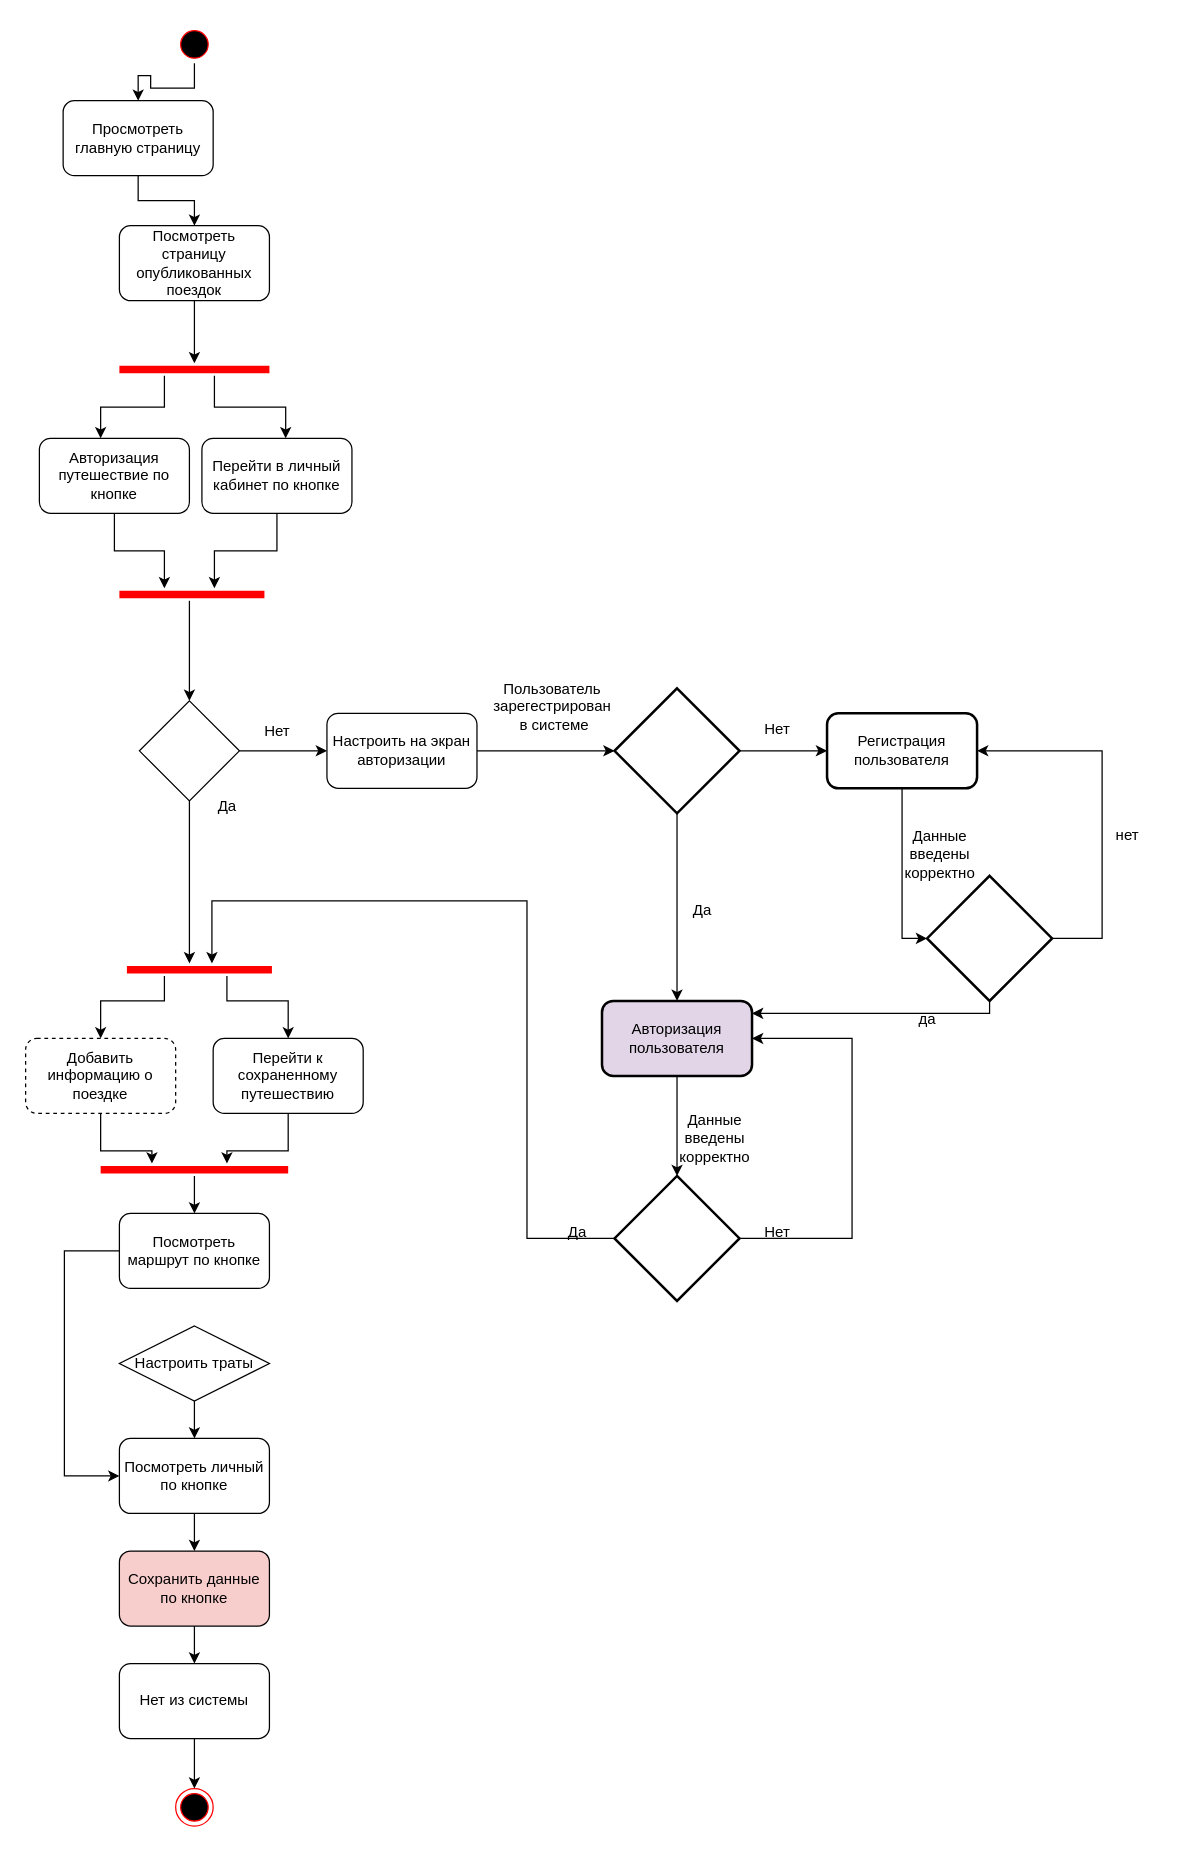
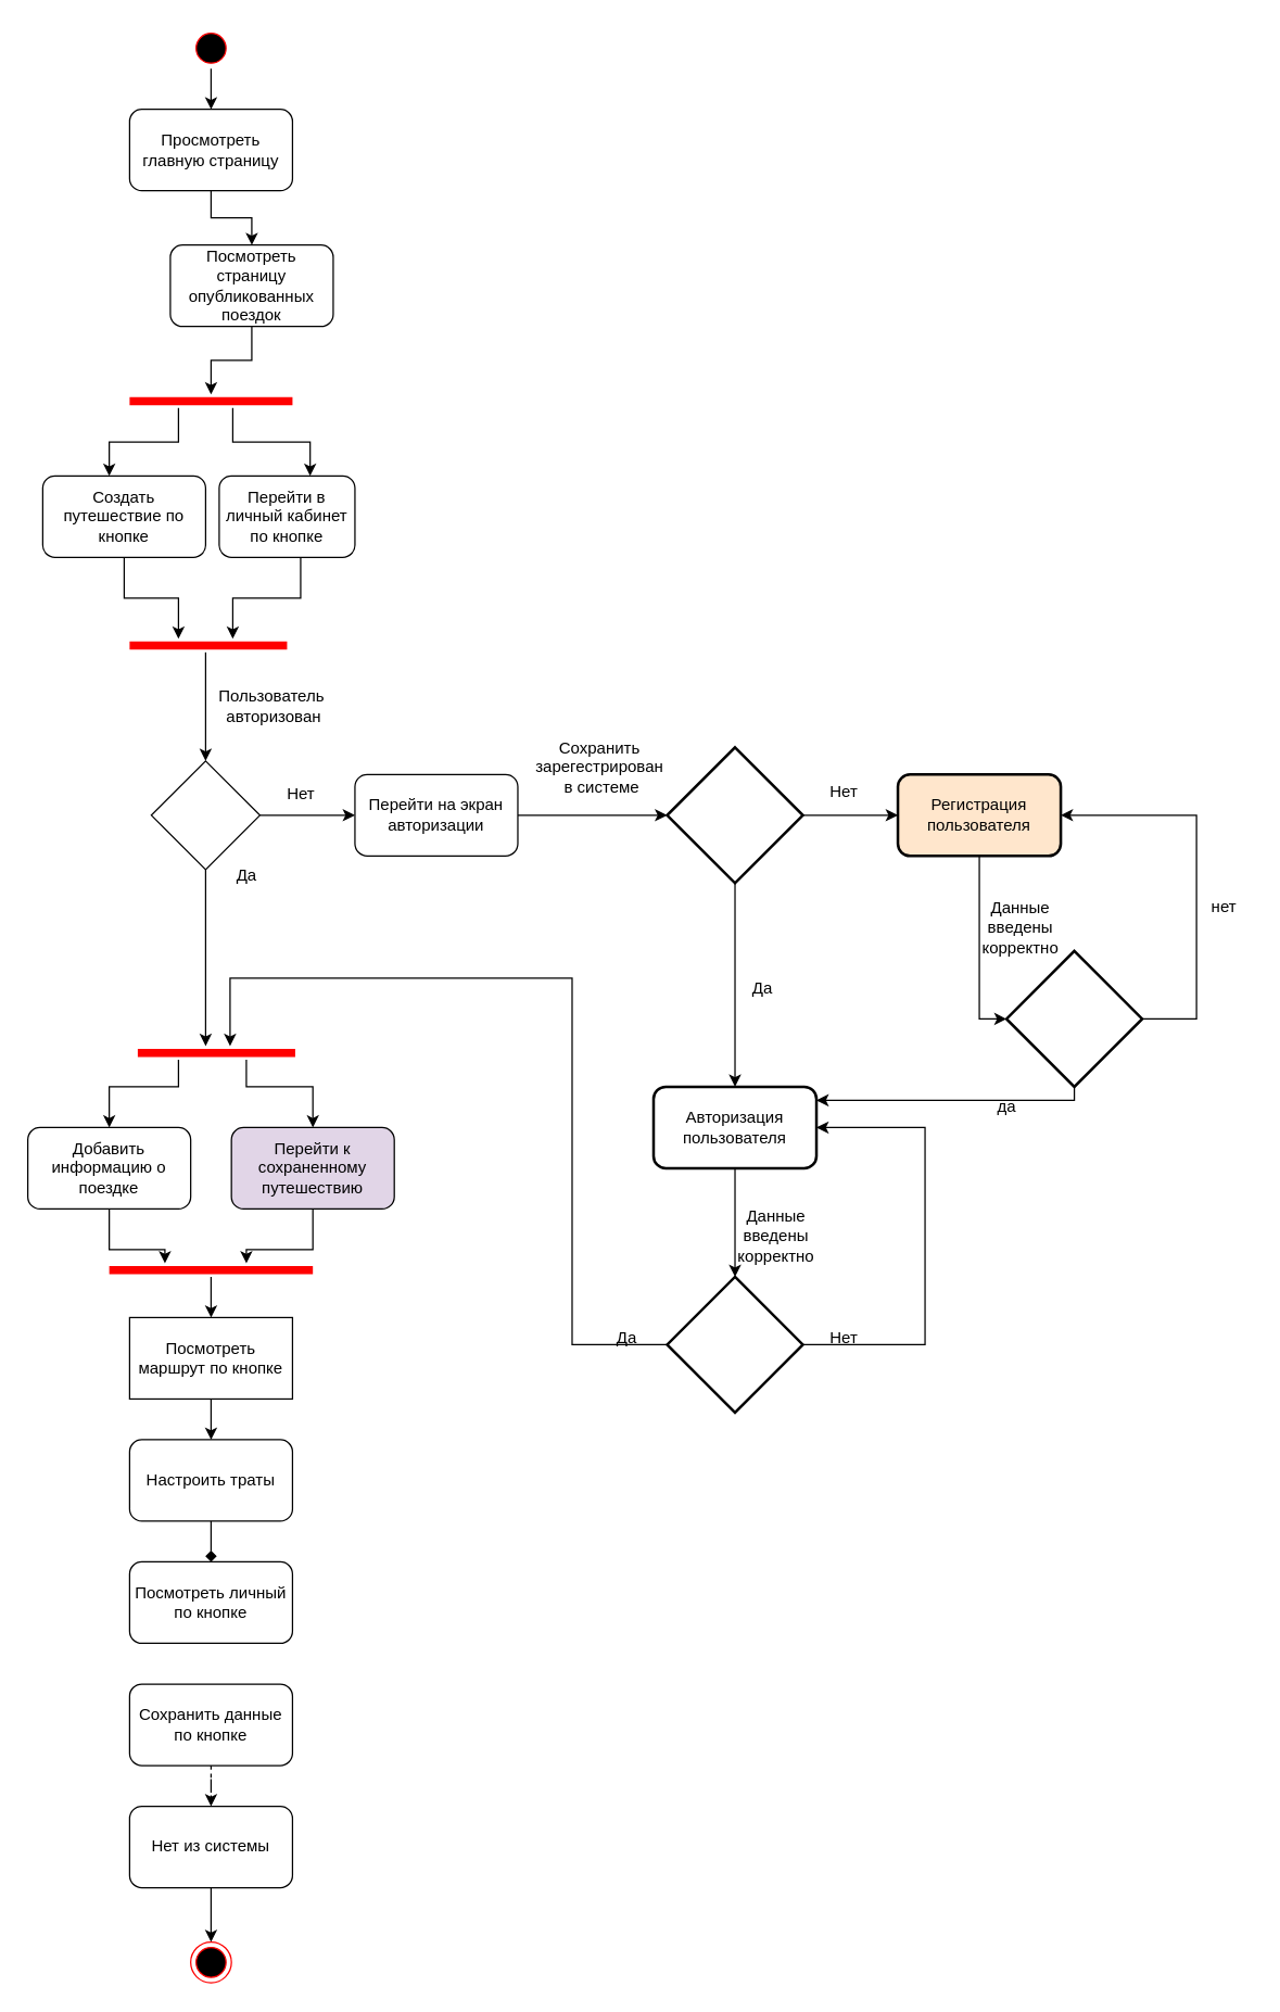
  <mxCell id="0" />
  <mxCell id="1" parent="0" />
  <mxCell id="2" value="" style="edgeStyle=orthogonalEdgeStyle;rounded=0;orthogonalLoop=1;jettySize=auto;html=1;" parent="1" source="3" target="7" edge="1"><mxGeometry relative="1" as="geometry" /></mxCell>
- <mxCell id="3" value="Просмотреть главную страницу" style="rounded=1;whiteSpace=wrap;html=1;" parent="1" vertex="1"><mxGeometry x="50" y="80" width="120" height="60" as="geometry" /></mxCell>
+ <mxCell id="3" value="Просмотреть главную страницу" style="rounded=1;whiteSpace=wrap;html=1;" parent="1" vertex="1"><mxGeometry x="95" y="80" width="120" height="60" as="geometry" /></mxCell>
  <mxCell id="4" style="edgeStyle=orthogonalEdgeStyle;rounded=0;orthogonalLoop=1;jettySize=auto;html=1;" edge="1" parent="1" source="5" target="16"><mxGeometry relative="1" as="geometry"><Array as="points"><mxPoint x="91" y="440" /><mxPoint x="131" y="440" /></Array></mxGeometry></mxCell>
- <mxCell id="5" value="Авторизация путешествие по кнопке" style="whiteSpace=wrap;html=1;rounded=1;" parent="1" vertex="1"><mxGeometry x="31" y="350" width="120" height="60" as="geometry" /></mxCell>
+ <mxCell id="5" value="Создать путешествие по кнопке" style="whiteSpace=wrap;html=1;rounded=1;" parent="1" vertex="1"><mxGeometry x="31" y="350" width="120" height="60" as="geometry" /></mxCell>
  <mxCell id="6" style="edgeStyle=orthogonalEdgeStyle;rounded=0;orthogonalLoop=1;jettySize=auto;html=1;" edge="1" parent="1" source="7" target="61"><mxGeometry relative="1" as="geometry" /></mxCell>
- <mxCell id="7" value="Посмотреть страницу опубликованных поездок" style="whiteSpace=wrap;html=1;rounded=1;" parent="1" vertex="1"><mxGeometry x="95" y="180" width="120" height="60" as="geometry" /></mxCell>
+ <mxCell id="7" value="Посмотреть страницу опубликованных поездок" style="whiteSpace=wrap;html=1;rounded=1;" parent="1" vertex="1"><mxGeometry x="125" y="180" width="120" height="60" as="geometry" /></mxCell>
  <mxCell id="8" value="" style="edgeStyle=orthogonalEdgeStyle;rounded=0;orthogonalLoop=1;jettySize=auto;html=1;" parent="1" source="9" target="13" edge="1"><mxGeometry relative="1" as="geometry" /></mxCell>
  <mxCell id="9" value="" style="rhombus;whiteSpace=wrap;html=1;" parent="1" vertex="1"><mxGeometry x="111" y="560" width="80" height="80" as="geometry" /></mxCell>
+ <mxCell id="10" value="Пользователь&amp;nbsp;&lt;br&gt;авторизован" style="text;html=1;align=center;verticalAlign=middle;resizable=0;points=[];autosize=1;strokeColor=none;fillColor=none;" parent="1" vertex="1"><mxGeometry x="151" y="500" width="100" height="40" as="geometry" /></mxCell>
  <mxCell id="11" value="Да" style="text;html=1;align=center;verticalAlign=middle;resizable=0;points=[];autosize=1;strokeColor=none;fillColor=none;" parent="1" vertex="1"><mxGeometry x="161" y="630" width="40" height="30" as="geometry" /></mxCell>
  <mxCell id="12" value="" style="edgeStyle=orthogonalEdgeStyle;rounded=0;orthogonalLoop=1;jettySize=auto;html=1;" parent="1" source="13" target="19" edge="1"><mxGeometry relative="1" as="geometry"><mxPoint x="451" y="600" as="targetPoint" /></mxGeometry></mxCell>
- <mxCell id="13" value="Настроить на экран авторизации" style="rounded=1;whiteSpace=wrap;html=1;" parent="1" vertex="1"><mxGeometry x="261" y="570" width="120" height="60" as="geometry" /></mxCell>
+ <mxCell id="13" value="Перейти на экран авторизации" style="rounded=1;whiteSpace=wrap;html=1;" parent="1" vertex="1"><mxGeometry x="261" y="570" width="120" height="60" as="geometry" /></mxCell>
  <mxCell id="14" value="Нет" style="text;html=1;align=center;verticalAlign=middle;resizable=0;points=[];autosize=1;strokeColor=none;fillColor=none;rotation=0;" parent="1" vertex="1"><mxGeometry x="201" y="570" width="40" height="30" as="geometry" /></mxCell>
  <mxCell id="15" style="edgeStyle=orthogonalEdgeStyle;rounded=0;orthogonalLoop=1;jettySize=auto;html=1;" parent="1" source="16" target="9" edge="1"><mxGeometry relative="1" as="geometry"><Array as="points"><mxPoint x="151" y="530" /><mxPoint x="151" y="530" /></Array></mxGeometry></mxCell>
  <mxCell id="16" value="" style="shape=line;html=1;strokeWidth=6;strokeColor=#ff0000;" parent="1" vertex="1"><mxGeometry x="95" y="470" width="116" height="10" as="geometry" /></mxCell>
  <mxCell id="17" value="" style="edgeStyle=orthogonalEdgeStyle;rounded=0;orthogonalLoop=1;jettySize=auto;html=1;" parent="1" source="19" target="22" edge="1"><mxGeometry relative="1" as="geometry" /></mxCell>
  <mxCell id="18" style="edgeStyle=orthogonalEdgeStyle;rounded=0;orthogonalLoop=1;jettySize=auto;html=1;" parent="1" source="19" target="30" edge="1"><mxGeometry relative="1" as="geometry" /></mxCell>
  <mxCell id="19" value="" style="strokeWidth=2;html=1;shape=mxgraph.flowchart.decision;whiteSpace=wrap;" parent="1" vertex="1"><mxGeometry x="491" y="550" width="100" height="100" as="geometry" /></mxCell>
- <mxCell id="20" value="Пользователь &lt;br&gt;зарегестрирован&lt;br&gt;&amp;nbsp;в системе" style="text;html=1;align=center;verticalAlign=middle;resizable=0;points=[];autosize=1;strokeColor=none;fillColor=none;" parent="1" vertex="1"><mxGeometry x="381" y="535" width="120" height="60" as="geometry" /></mxCell>
+ <mxCell id="20" value="Сохранить &lt;br&gt;зарегестрирован&lt;br&gt;&amp;nbsp;в системе" style="text;html=1;align=center;verticalAlign=middle;resizable=0;points=[];autosize=1;strokeColor=none;fillColor=none;" parent="1" vertex="1"><mxGeometry x="381" y="535" width="120" height="60" as="geometry" /></mxCell>
  <mxCell id="21" style="edgeStyle=orthogonalEdgeStyle;rounded=0;orthogonalLoop=1;jettySize=auto;html=1;" parent="1" source="22" target="26" edge="1"><mxGeometry relative="1" as="geometry"><Array as="points"><mxPoint x="721" y="750" /></Array></mxGeometry></mxCell>
- <mxCell id="22" value="Регистрация пользователя" style="rounded=1;whiteSpace=wrap;html=1;strokeWidth=2;" parent="1" vertex="1"><mxGeometry x="661" y="570" width="120" height="60" as="geometry" /></mxCell>
+ <mxCell id="22" value="Регистрация пользователя" style="rounded=1;whiteSpace=wrap;html=1;strokeWidth=2;fillColor=#ffe6cc;" parent="1" vertex="1"><mxGeometry x="661" y="570" width="120" height="60" as="geometry" /></mxCell>
  <mxCell id="23" value="Нет" style="text;html=1;align=center;verticalAlign=middle;resizable=0;points=[];autosize=1;strokeColor=none;fillColor=none;" parent="1" vertex="1"><mxGeometry x="601" y="568" width="40" height="30" as="geometry" /></mxCell>
  <mxCell id="24" style="edgeStyle=orthogonalEdgeStyle;rounded=0;orthogonalLoop=1;jettySize=auto;html=1;" parent="1" source="26" target="22" edge="1"><mxGeometry relative="1" as="geometry"><Array as="points"><mxPoint x="881" y="750" /><mxPoint x="881" y="600" /></Array></mxGeometry></mxCell>
  <mxCell id="25" value="" style="edgeStyle=orthogonalEdgeStyle;rounded=0;orthogonalLoop=1;jettySize=auto;html=1;" parent="1" source="26" target="30" edge="1"><mxGeometry relative="1" as="geometry"><Array as="points"><mxPoint x="791" y="810" /></Array></mxGeometry></mxCell>
  <mxCell id="26" value="" style="strokeWidth=2;html=1;shape=mxgraph.flowchart.decision;whiteSpace=wrap;" parent="1" vertex="1"><mxGeometry x="741" y="700" width="100" height="100" as="geometry" /></mxCell>
  <mxCell id="27" value="Данные &lt;br&gt;введены &lt;br&gt;корректно" style="text;html=1;align=center;verticalAlign=middle;resizable=0;points=[];autosize=1;strokeColor=none;fillColor=none;" parent="1" vertex="1"><mxGeometry x="711" y="653" width="80" height="60" as="geometry" /></mxCell>
  <mxCell id="28" value="нет" style="text;html=1;align=center;verticalAlign=middle;resizable=0;points=[];autosize=1;strokeColor=none;fillColor=none;" parent="1" vertex="1"><mxGeometry x="881" y="653" width="40" height="30" as="geometry" /></mxCell>
  <mxCell id="29" value="" style="edgeStyle=orthogonalEdgeStyle;rounded=0;orthogonalLoop=1;jettySize=auto;html=1;" parent="1" source="30" target="35" edge="1"><mxGeometry relative="1" as="geometry"><mxPoint x="541" y="940" as="targetPoint" /></mxGeometry></mxCell>
- <mxCell id="30" value="Авторизация пользователя" style="rounded=1;whiteSpace=wrap;html=1;strokeWidth=2;fillColor=#e1d5e7;" parent="1" vertex="1"><mxGeometry x="481" y="800" width="120" height="60" as="geometry" /></mxCell>
+ <mxCell id="30" value="Авторизация пользователя" style="rounded=1;whiteSpace=wrap;html=1;strokeWidth=2;" parent="1" vertex="1"><mxGeometry x="481" y="800" width="120" height="60" as="geometry" /></mxCell>
  <mxCell id="31" value="да" style="text;html=1;align=center;verticalAlign=middle;resizable=0;points=[];autosize=1;strokeColor=none;fillColor=none;" parent="1" vertex="1"><mxGeometry x="721" y="800" width="40" height="30" as="geometry" /></mxCell>
  <mxCell id="32" value="Да" style="text;html=1;align=center;verticalAlign=middle;resizable=0;points=[];autosize=1;strokeColor=none;fillColor=none;" parent="1" vertex="1"><mxGeometry x="541" y="713" width="40" height="30" as="geometry" /></mxCell>
  <mxCell id="33" style="edgeStyle=orthogonalEdgeStyle;rounded=0;orthogonalLoop=1;jettySize=auto;html=1;" parent="1" source="35" target="30" edge="1"><mxGeometry relative="1" as="geometry"><Array as="points"><mxPoint x="681" y="990" /><mxPoint x="681" y="830" /></Array></mxGeometry></mxCell>
  <mxCell id="34" style="edgeStyle=orthogonalEdgeStyle;rounded=0;orthogonalLoop=1;jettySize=auto;html=1;" parent="1" source="35" target="41" edge="1"><mxGeometry relative="1" as="geometry"><Array as="points"><mxPoint x="421" y="990" /><mxPoint x="421" y="720" /><mxPoint x="169" y="720" /></Array></mxGeometry></mxCell>
  <mxCell id="35" value="" style="strokeWidth=2;html=1;shape=mxgraph.flowchart.decision;whiteSpace=wrap;" parent="1" vertex="1"><mxGeometry x="491" y="940" width="100" height="100" as="geometry" /></mxCell>
  <mxCell id="36" value="Данные &lt;br&gt;введены &lt;br&gt;корректно" style="text;html=1;align=center;verticalAlign=middle;resizable=0;points=[];autosize=1;strokeColor=none;fillColor=none;" parent="1" vertex="1"><mxGeometry x="531" y="880" width="80" height="60" as="geometry" /></mxCell>
  <mxCell id="37" value="Нет" style="text;html=1;align=center;verticalAlign=middle;resizable=0;points=[];autosize=1;strokeColor=none;fillColor=none;" parent="1" vertex="1"><mxGeometry x="601" y="970" width="40" height="30" as="geometry" /></mxCell>
  <mxCell id="38" value="Да" style="text;html=1;align=center;verticalAlign=middle;resizable=0;points=[];autosize=1;strokeColor=none;fillColor=none;" parent="1" vertex="1"><mxGeometry x="441" y="970" width="40" height="30" as="geometry" /></mxCell>
  <mxCell id="39" style="edgeStyle=orthogonalEdgeStyle;rounded=0;orthogonalLoop=1;jettySize=auto;html=1;" edge="1" parent="1" source="41" target="62"><mxGeometry relative="1" as="geometry"><Array as="points"><mxPoint x="131" y="800" /><mxPoint x="80" y="800" /></Array></mxGeometry></mxCell>
  <mxCell id="40" style="edgeStyle=orthogonalEdgeStyle;rounded=0;orthogonalLoop=1;jettySize=auto;html=1;" edge="1" parent="1" source="41" target="51"><mxGeometry relative="1" as="geometry"><Array as="points"><mxPoint x="181" y="800" /><mxPoint x="230" y="800" /></Array></mxGeometry></mxCell>
  <mxCell id="41" value="" style="shape=line;html=1;strokeWidth=6;strokeColor=#ff0000;" parent="1" vertex="1"><mxGeometry x="101" y="770" width="116" height="10" as="geometry" /></mxCell>
  <mxCell id="42" style="edgeStyle=orthogonalEdgeStyle;rounded=0;orthogonalLoop=1;jettySize=auto;html=1;" parent="1" source="9" target="41" edge="1"><mxGeometry relative="1" as="geometry"><Array as="points"><mxPoint x="151" y="740" /><mxPoint x="151" y="740" /></Array></mxGeometry></mxCell>
- <mxCell id="43" style="edgeStyle=orthogonalEdgeStyle;rounded=0;orthogonalLoop=1;jettySize=auto;html=1;" edge="1" parent="1" source="44" target="64"><mxGeometry relative="1" as="geometry" /></mxCell>
- <mxCell id="44" value="Настроить траты" style="rhombus;whiteSpace=wrap;html=1;" parent="1" vertex="1"><mxGeometry x="95" y="1060" width="120" height="60" as="geometry" /></mxCell>
+ <mxCell id="43" style="edgeStyle=orthogonalEdgeStyle;rounded=0;orthogonalLoop=1;jettySize=auto;html=1;endArrow=diamond;" edge="1" parent="1" source="44" target="64"><mxGeometry relative="1" as="geometry" /></mxCell>
+ <mxCell id="44" value="Настроить траты" style="whiteSpace=wrap;html=1;rounded=1;" parent="1" vertex="1"><mxGeometry x="95" y="1060" width="120" height="60" as="geometry" /></mxCell>
  <mxCell id="45" style="edgeStyle=orthogonalEdgeStyle;rounded=0;orthogonalLoop=1;jettySize=auto;html=1;" edge="1" parent="1" source="46" target="47"><mxGeometry relative="1" as="geometry" /></mxCell>
  <mxCell id="46" value="Нет из системы" style="whiteSpace=wrap;html=1;rounded=1;" parent="1" vertex="1"><mxGeometry x="95" y="1330" width="120" height="60" as="geometry" /></mxCell>
  <mxCell id="47" value="" style="ellipse;html=1;shape=endState;fillColor=#000000;strokeColor=#ff0000;" parent="1" vertex="1"><mxGeometry x="140" y="1430" width="30" height="30" as="geometry" /></mxCell>
  <mxCell id="48" style="edgeStyle=orthogonalEdgeStyle;rounded=0;orthogonalLoop=1;jettySize=auto;html=1;" parent="1" source="49" target="3" edge="1"><mxGeometry relative="1" as="geometry" /></mxCell>
  <mxCell id="49" value="" style="ellipse;html=1;shape=startState;fillColor=#000000;strokeColor=#ff0000;" parent="1" vertex="1"><mxGeometry x="140" y="20" width="30" height="30" as="geometry" /></mxCell>
  <mxCell id="50" style="edgeStyle=orthogonalEdgeStyle;rounded=0;orthogonalLoop=1;jettySize=auto;html=1;" edge="1" parent="1" source="51" target="53"><mxGeometry relative="1" as="geometry"><Array as="points"><mxPoint x="230" y="920" /><mxPoint x="181" y="920" /></Array></mxGeometry></mxCell>
- <mxCell id="51" value="Перейти к сохраненному путешествию" style="rounded=1;whiteSpace=wrap;html=1;" vertex="1" parent="1"><mxGeometry x="170" y="830" width="120" height="60" as="geometry" /></mxCell>
+ <mxCell id="51" value="Перейти к сохраненному путешествию" style="rounded=1;whiteSpace=wrap;html=1;fillColor=#e1d5e7;" vertex="1" parent="1"><mxGeometry x="170" y="830" width="120" height="60" as="geometry" /></mxCell>
  <mxCell id="52" style="edgeStyle=orthogonalEdgeStyle;rounded=0;orthogonalLoop=1;jettySize=auto;html=1;" edge="1" parent="1" source="53" target="56"><mxGeometry relative="1" as="geometry" /></mxCell>
  <mxCell id="53" value="" style="shape=line;html=1;strokeWidth=6;strokeColor=#ff0000;" vertex="1" parent="1"><mxGeometry x="80" y="930" width="150" height="10" as="geometry" /></mxCell>
- <mxCell id="55" style="edgeStyle=orthogonalEdgeStyle;rounded=0;orthogonalLoop=1;jettySize=auto;html=1;" edge="1" parent="1" source="56" target="64"><mxGeometry relative="1" as="geometry"><Array as="points"><mxPoint x="51" y="1000" /><mxPoint x="51" y="1180" /></Array></mxGeometry></mxCell>
- <mxCell id="56" value="Посмотреть маршрут по кнопке" style="rounded=1;whiteSpace=wrap;html=1;" vertex="1" parent="1"><mxGeometry x="95" y="970" width="120" height="60" as="geometry" /></mxCell>
+ <mxCell id="54" style="edgeStyle=orthogonalEdgeStyle;rounded=0;orthogonalLoop=1;jettySize=auto;html=1;" edge="1" parent="1" source="56" target="44"><mxGeometry relative="1" as="geometry" /></mxCell>
+ <mxCell id="56" value="Посмотреть маршрут по кнопке" style="whiteSpace=wrap;html=1;rounded=0;" vertex="1" parent="1"><mxGeometry x="95" y="970" width="120" height="60" as="geometry" /></mxCell>
  <mxCell id="57" style="edgeStyle=orthogonalEdgeStyle;rounded=0;orthogonalLoop=1;jettySize=auto;html=1;" edge="1" parent="1" source="58" target="16"><mxGeometry relative="1" as="geometry"><Array as="points"><mxPoint x="221" y="440" /><mxPoint x="171" y="440" /></Array></mxGeometry></mxCell>
- <mxCell id="58" value="Перейти в личный кабинет по кнопке" style="whiteSpace=wrap;html=1;rounded=1;" vertex="1" parent="1"><mxGeometry x="161" y="350" width="120" height="60" as="geometry" /></mxCell>
+ <mxCell id="58" value="Перейти в личный кабинет по кнопке" style="whiteSpace=wrap;html=1;rounded=1;" vertex="1" parent="1"><mxGeometry x="161" y="350" width="100" height="60" as="geometry" /></mxCell>
  <mxCell id="59" style="edgeStyle=orthogonalEdgeStyle;rounded=0;orthogonalLoop=1;jettySize=auto;html=1;" edge="1" parent="1" source="61" target="5"><mxGeometry relative="1" as="geometry"><Array as="points"><mxPoint x="131" y="325" /><mxPoint x="80" y="325" /></Array></mxGeometry></mxCell>
  <mxCell id="60" style="edgeStyle=orthogonalEdgeStyle;rounded=0;orthogonalLoop=1;jettySize=auto;html=1;" edge="1" parent="1" source="61" target="58"><mxGeometry relative="1" as="geometry"><Array as="points"><mxPoint x="171" y="325" /><mxPoint x="228" y="325" /></Array></mxGeometry></mxCell>
  <mxCell id="61" value="" style="shape=line;html=1;strokeWidth=6;strokeColor=#ff0000;" vertex="1" parent="1"><mxGeometry x="95" y="290" width="120" height="10" as="geometry" /></mxCell>
- <mxCell id="62" value="Добавить информацию о поездке" style="rounded=1;whiteSpace=wrap;html=1;dashed=1;" vertex="1" parent="1"><mxGeometry x="20" y="830" width="120" height="60" as="geometry" /></mxCell>
- <mxCell id="63" style="edgeStyle=orthogonalEdgeStyle;rounded=0;orthogonalLoop=1;jettySize=auto;html=1;" edge="1" parent="1" source="64" target="67"><mxGeometry relative="1" as="geometry" /></mxCell>
+ <mxCell id="62" value="Добавить информацию о поездке" style="rounded=1;whiteSpace=wrap;html=1;" vertex="1" parent="1"><mxGeometry x="20" y="830" width="120" height="60" as="geometry" /></mxCell>
  <mxCell id="64" value="Посмотреть личный по кнопке" style="rounded=1;whiteSpace=wrap;html=1;" vertex="1" parent="1"><mxGeometry x="95" y="1150" width="120" height="60" as="geometry" /></mxCell>
  <mxCell id="65" style="edgeStyle=orthogonalEdgeStyle;rounded=0;orthogonalLoop=1;jettySize=auto;html=1;" edge="1" parent="1" source="62" target="53"><mxGeometry relative="1" as="geometry"><Array as="points"><mxPoint x="80" y="920" /><mxPoint x="121" y="920" /></Array></mxGeometry></mxCell>
- <mxCell id="66" style="edgeStyle=orthogonalEdgeStyle;rounded=0;orthogonalLoop=1;jettySize=auto;html=1;" edge="1" parent="1" source="67" target="46"><mxGeometry relative="1" as="geometry" /></mxCell>
- <mxCell id="67" value="Сохранить данные по кнопке" style="rounded=1;whiteSpace=wrap;html=1;fillColor=#f8cecc;" vertex="1" parent="1"><mxGeometry x="95" y="1240" width="120" height="60" as="geometry" /></mxCell>
+ <mxCell id="66" style="edgeStyle=orthogonalEdgeStyle;rounded=0;orthogonalLoop=1;jettySize=auto;html=1;dashed=1;" edge="1" parent="1" source="67" target="46"><mxGeometry relative="1" as="geometry" /></mxCell>
+ <mxCell id="67" value="Сохранить данные по кнопке" style="rounded=1;whiteSpace=wrap;html=1;" vertex="1" parent="1"><mxGeometry x="95" y="1240" width="120" height="60" as="geometry" /></mxCell>
